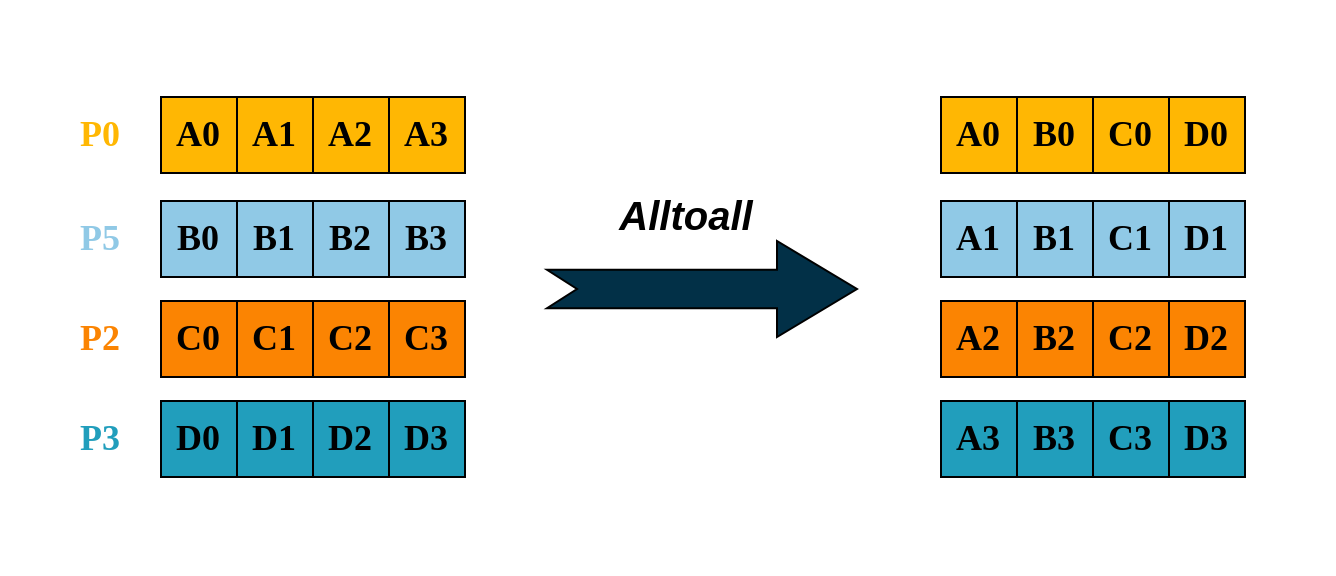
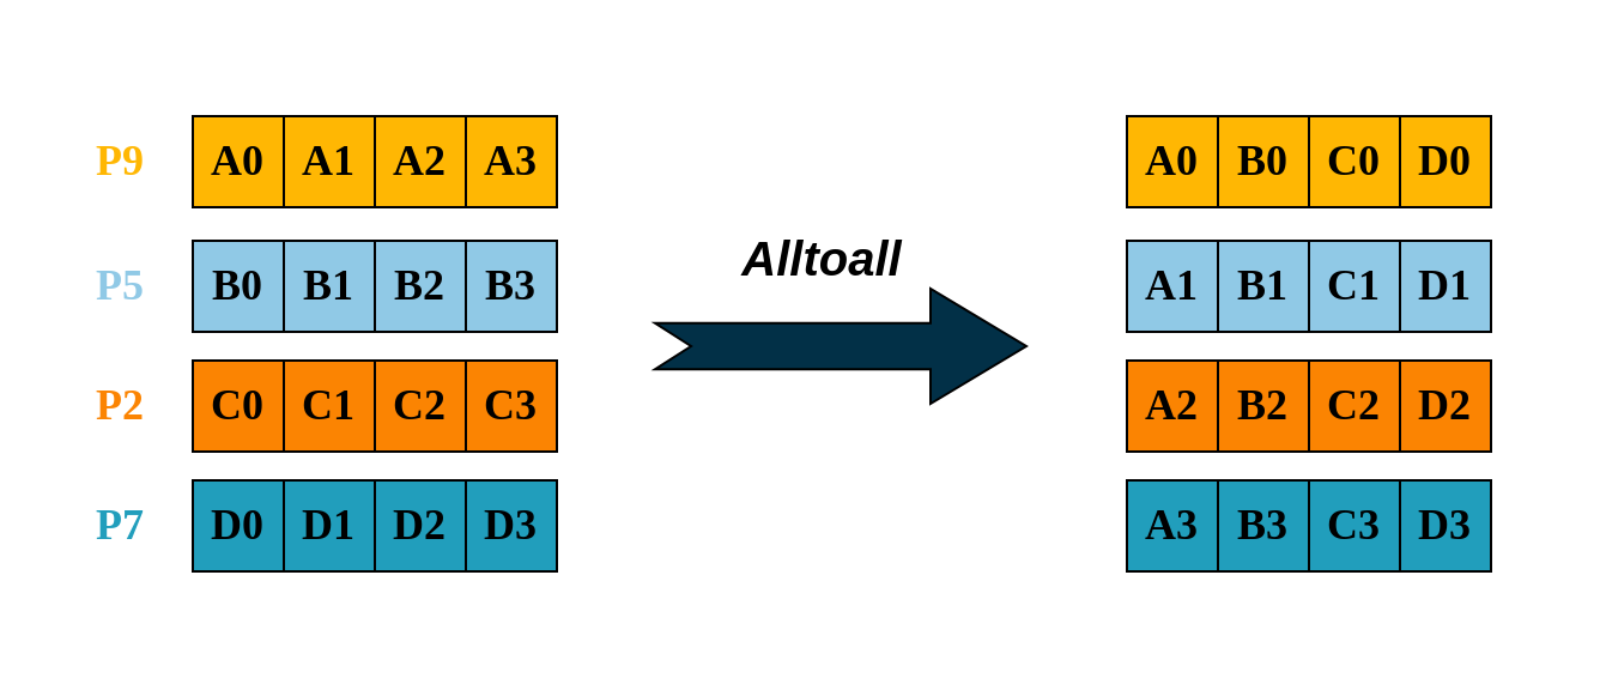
  <mxCell id="0" />
  <mxCell id="1" parent="0" />
  <mxCell id="2" value="" style="rounded=0;whiteSpace=wrap;html=1;strokeColor=none;fillColor=none;" vertex="1" parent="1"><mxGeometry x="24" y="20" width="622" height="246" as="geometry" /></mxCell>
- <mxCell id="3" value="&lt;font color=&quot;#ffb703&quot; style=&quot;font-size: 18px;&quot; face=&quot;Times New Roman&quot;&gt;&lt;b&gt;P0&lt;/b&gt;&lt;/font&gt;" style="text;html=1;strokeColor=none;fillColor=none;align=center;verticalAlign=middle;whiteSpace=wrap;rounded=0;" vertex="1" parent="1"><mxGeometry x="20" y="52" width="60" height="30" as="geometry" /></mxCell>
+ <mxCell id="3" value="&lt;font color=&quot;#ffb703&quot; style=&quot;font-size: 18px;&quot; face=&quot;Times New Roman&quot;&gt;&lt;b&gt;P9&lt;/b&gt;&lt;/font&gt;" style="text;html=1;strokeColor=none;fillColor=none;align=center;verticalAlign=middle;whiteSpace=wrap;rounded=0;" vertex="1" parent="1"><mxGeometry x="20" y="52" width="60" height="30" as="geometry" /></mxCell>
  <mxCell id="4" value="&lt;font color=&quot;#90c9e6&quot; style=&quot;font-size: 18px;&quot; face=&quot;Times New Roman&quot;&gt;&lt;b&gt;P5&lt;/b&gt;&lt;/font&gt;" style="text;html=1;strokeColor=none;fillColor=none;align=center;verticalAlign=middle;whiteSpace=wrap;rounded=0;" vertex="1" parent="1"><mxGeometry x="20" y="104" width="60" height="30" as="geometry" /></mxCell>
  <mxCell id="5" value="&lt;font color=&quot;#fb8402&quot; style=&quot;font-size: 18px;&quot; face=&quot;Times New Roman&quot;&gt;&lt;b&gt;P2&lt;/b&gt;&lt;/font&gt;" style="text;html=1;strokeColor=none;fillColor=none;align=center;verticalAlign=middle;whiteSpace=wrap;rounded=0;" vertex="1" parent="1"><mxGeometry x="20" y="154" width="60" height="30" as="geometry" /></mxCell>
- <mxCell id="6" value="&lt;font color=&quot;#219ebc&quot; style=&quot;font-size: 18px;&quot; face=&quot;Times New Roman&quot;&gt;&lt;b&gt;P3&lt;/b&gt;&lt;/font&gt;" style="text;html=1;strokeColor=none;fillColor=none;align=center;verticalAlign=middle;whiteSpace=wrap;rounded=0;" vertex="1" parent="1"><mxGeometry x="20" y="204" width="60" height="30" as="geometry" /></mxCell>
+ <mxCell id="6" value="&lt;font color=&quot;#219ebc&quot; style=&quot;font-size: 18px;&quot; face=&quot;Times New Roman&quot;&gt;&lt;b&gt;P7&lt;/b&gt;&lt;/font&gt;" style="text;html=1;strokeColor=none;fillColor=none;align=center;verticalAlign=middle;whiteSpace=wrap;rounded=0;" vertex="1" parent="1"><mxGeometry x="20" y="204" width="60" height="30" as="geometry" /></mxCell>
  <mxCell id="7" value="" style="html=1;shadow=0;dashed=0;align=center;verticalAlign=middle;shape=mxgraph.arrows2.arrow;dy=0.6;dx=40;notch=15;fillColor=#023047;" vertex="1" parent="1"><mxGeometry x="273" y="120" width="155" height="48" as="geometry" /></mxCell>
  <mxCell id="8" value="&lt;font style=&quot;font-size: 20px;&quot;&gt;&lt;b style=&quot;&quot;&gt;&lt;i style=&quot;&quot;&gt;Alltoall&lt;/i&gt;&lt;/b&gt;&lt;/font&gt;" style="text;html=1;strokeColor=none;fillColor=none;align=center;verticalAlign=middle;whiteSpace=wrap;rounded=0;" vertex="1" parent="1"><mxGeometry x="276" y="92" width="134" height="30" as="geometry" /></mxCell>
  <mxCell id="9" value="&lt;b style=&quot;border-color: var(--border-color); font-family: &amp;quot;Times New Roman&amp;quot;; font-size: 18px;&quot;&gt;A0&lt;/b&gt;" style="whiteSpace=wrap;html=1;aspect=fixed;fillColor=#FFB703;" vertex="1" parent="1"><mxGeometry x="470" y="48" width="38" height="38" as="geometry" /></mxCell>
  <mxCell id="10" value="&lt;b style=&quot;border-color: var(--border-color); font-family: &amp;quot;Times New Roman&amp;quot;; font-size: 18px;&quot;&gt;B0&lt;/b&gt;" style="whiteSpace=wrap;html=1;aspect=fixed;fillColor=#FFB703;" vertex="1" parent="1"><mxGeometry x="508" y="48" width="38" height="38" as="geometry" /></mxCell>
  <mxCell id="11" value="&lt;b style=&quot;border-color: var(--border-color); font-family: &amp;quot;Times New Roman&amp;quot;; font-size: 18px;&quot;&gt;C0&lt;/b&gt;" style="whiteSpace=wrap;html=1;aspect=fixed;fillColor=#FFB703;" vertex="1" parent="1"><mxGeometry x="546" y="48" width="38" height="38" as="geometry" /></mxCell>
  <mxCell id="12" value="&lt;b style=&quot;border-color: var(--border-color); font-family: &amp;quot;Times New Roman&amp;quot;; font-size: 18px;&quot;&gt;D0&lt;/b&gt;" style="whiteSpace=wrap;html=1;aspect=fixed;fillColor=#FFB703;" vertex="1" parent="1"><mxGeometry x="584" y="48" width="38" height="38" as="geometry" /></mxCell>
  <mxCell id="13" value="&lt;b style=&quot;border-color: var(--border-color); font-family: &amp;quot;Times New Roman&amp;quot;; font-size: 18px;&quot;&gt;A1&lt;/b&gt;" style="whiteSpace=wrap;html=1;aspect=fixed;fillColor=#90C9E6;" vertex="1" parent="1"><mxGeometry x="470" y="100" width="38" height="38" as="geometry" /></mxCell>
  <mxCell id="14" value="&lt;b style=&quot;border-color: var(--border-color); font-family: &amp;quot;Times New Roman&amp;quot;; font-size: 18px;&quot;&gt;B1&lt;/b&gt;" style="whiteSpace=wrap;html=1;aspect=fixed;fillColor=#90C9E6;" vertex="1" parent="1"><mxGeometry x="508" y="100" width="38" height="38" as="geometry" /></mxCell>
  <mxCell id="15" value="&lt;b style=&quot;border-color: var(--border-color); font-family: &amp;quot;Times New Roman&amp;quot;; font-size: 18px;&quot;&gt;C1&lt;/b&gt;" style="whiteSpace=wrap;html=1;aspect=fixed;fillColor=#90C9E6;" vertex="1" parent="1"><mxGeometry x="546" y="100" width="38" height="38" as="geometry" /></mxCell>
  <mxCell id="16" value="&lt;b style=&quot;border-color: var(--border-color); font-family: &amp;quot;Times New Roman&amp;quot;; font-size: 18px;&quot;&gt;D1&lt;/b&gt;" style="whiteSpace=wrap;html=1;aspect=fixed;fillColor=#90C9E6;" vertex="1" parent="1"><mxGeometry x="584" y="100" width="38" height="38" as="geometry" /></mxCell>
  <mxCell id="17" value="&lt;b style=&quot;border-color: var(--border-color); font-family: &amp;quot;Times New Roman&amp;quot;; font-size: 18px;&quot;&gt;A2&lt;/b&gt;" style="whiteSpace=wrap;html=1;aspect=fixed;fillColor=#FB8402;" vertex="1" parent="1"><mxGeometry x="470" y="150" width="38" height="38" as="geometry" /></mxCell>
  <mxCell id="18" value="&lt;b style=&quot;border-color: var(--border-color); font-family: &amp;quot;Times New Roman&amp;quot;; font-size: 18px;&quot;&gt;B2&lt;/b&gt;" style="whiteSpace=wrap;html=1;aspect=fixed;fillColor=#FB8402;" vertex="1" parent="1"><mxGeometry x="508" y="150" width="38" height="38" as="geometry" /></mxCell>
  <mxCell id="19" value="&lt;b style=&quot;border-color: var(--border-color); font-family: &amp;quot;Times New Roman&amp;quot;; font-size: 18px;&quot;&gt;C2&lt;/b&gt;" style="whiteSpace=wrap;html=1;aspect=fixed;fillColor=#FB8402;" vertex="1" parent="1"><mxGeometry x="546" y="150" width="38" height="38" as="geometry" /></mxCell>
  <mxCell id="20" value="&lt;b style=&quot;border-color: var(--border-color); font-family: &amp;quot;Times New Roman&amp;quot;; font-size: 18px;&quot;&gt;D2&lt;/b&gt;" style="whiteSpace=wrap;html=1;aspect=fixed;fillColor=#FB8402;" vertex="1" parent="1"><mxGeometry x="584" y="150" width="38" height="38" as="geometry" /></mxCell>
  <mxCell id="21" value="&lt;b style=&quot;border-color: var(--border-color); font-family: &amp;quot;Times New Roman&amp;quot;; font-size: 18px;&quot;&gt;A3&lt;/b&gt;" style="whiteSpace=wrap;html=1;aspect=fixed;fillColor=#219EBC;" vertex="1" parent="1"><mxGeometry x="470" y="200" width="38" height="38" as="geometry" /></mxCell>
  <mxCell id="22" value="&lt;b style=&quot;border-color: var(--border-color); font-family: &amp;quot;Times New Roman&amp;quot;; font-size: 18px;&quot;&gt;B3&lt;/b&gt;" style="whiteSpace=wrap;html=1;aspect=fixed;fillColor=#219EBC;" vertex="1" parent="1"><mxGeometry x="508" y="200" width="38" height="38" as="geometry" /></mxCell>
  <mxCell id="23" value="&lt;b style=&quot;border-color: var(--border-color); font-family: &amp;quot;Times New Roman&amp;quot;; font-size: 18px;&quot;&gt;C3&lt;/b&gt;" style="whiteSpace=wrap;html=1;aspect=fixed;fillColor=#219EBC;" vertex="1" parent="1"><mxGeometry x="546" y="200" width="38" height="38" as="geometry" /></mxCell>
  <mxCell id="24" value="&lt;b style=&quot;border-color: var(--border-color); font-family: &amp;quot;Times New Roman&amp;quot;; font-size: 18px;&quot;&gt;D3&lt;/b&gt;" style="whiteSpace=wrap;html=1;aspect=fixed;fillColor=#219EBC;" vertex="1" parent="1"><mxGeometry x="584" y="200" width="38" height="38" as="geometry" /></mxCell>
  <mxCell id="25" value="&lt;font style=&quot;font-size: 18px;&quot; face=&quot;Times New Roman&quot;&gt;&lt;b&gt;A0&lt;/b&gt;&lt;/font&gt;" style="whiteSpace=wrap;html=1;aspect=fixed;fillColor=#FFB703;" vertex="1" parent="1"><mxGeometry x="80" y="48" width="38" height="38" as="geometry" /></mxCell>
  <mxCell id="26" value="&lt;b style=&quot;border-color: var(--border-color); font-family: &amp;quot;Times New Roman&amp;quot;; font-size: 18px;&quot;&gt;A1&lt;/b&gt;" style="whiteSpace=wrap;html=1;aspect=fixed;fillColor=#FFB703;" vertex="1" parent="1"><mxGeometry x="118" y="48" width="38" height="38" as="geometry" /></mxCell>
  <mxCell id="27" value="&lt;b style=&quot;border-color: var(--border-color); font-family: &amp;quot;Times New Roman&amp;quot;; font-size: 18px;&quot;&gt;A2&lt;/b&gt;" style="whiteSpace=wrap;html=1;aspect=fixed;fillColor=#FFB703;" vertex="1" parent="1"><mxGeometry x="156" y="48" width="38" height="38" as="geometry" /></mxCell>
  <mxCell id="28" value="&lt;b style=&quot;border-color: var(--border-color); font-family: &amp;quot;Times New Roman&amp;quot;; font-size: 18px;&quot;&gt;A3&lt;/b&gt;" style="whiteSpace=wrap;html=1;aspect=fixed;fillColor=#FFB703;" vertex="1" parent="1"><mxGeometry x="194" y="48" width="38" height="38" as="geometry" /></mxCell>
  <mxCell id="29" value="&lt;b style=&quot;border-color: var(--border-color); font-family: &amp;quot;Times New Roman&amp;quot;; font-size: 18px;&quot;&gt;B0&lt;/b&gt;" style="whiteSpace=wrap;html=1;aspect=fixed;fillColor=#90C9E6;" vertex="1" parent="1"><mxGeometry x="80" y="100" width="38" height="38" as="geometry" /></mxCell>
  <mxCell id="30" value="&lt;b style=&quot;border-color: var(--border-color); font-family: &amp;quot;Times New Roman&amp;quot;; font-size: 18px;&quot;&gt;B1&lt;/b&gt;" style="whiteSpace=wrap;html=1;aspect=fixed;fillColor=#90C9E6;" vertex="1" parent="1"><mxGeometry x="118" y="100" width="38" height="38" as="geometry" /></mxCell>
  <mxCell id="31" value="&lt;b style=&quot;border-color: var(--border-color); font-family: &amp;quot;Times New Roman&amp;quot;; font-size: 18px;&quot;&gt;B2&lt;/b&gt;" style="whiteSpace=wrap;html=1;aspect=fixed;fillColor=#90C9E6;" vertex="1" parent="1"><mxGeometry x="156" y="100" width="38" height="38" as="geometry" /></mxCell>
  <mxCell id="32" value="&lt;b style=&quot;border-color: var(--border-color); font-family: &amp;quot;Times New Roman&amp;quot;; font-size: 18px;&quot;&gt;B3&lt;/b&gt;" style="whiteSpace=wrap;html=1;aspect=fixed;fillColor=#90C9E6;" vertex="1" parent="1"><mxGeometry x="194" y="100" width="38" height="38" as="geometry" /></mxCell>
  <mxCell id="33" value="&lt;b style=&quot;border-color: var(--border-color); font-family: &amp;quot;Times New Roman&amp;quot;; font-size: 18px;&quot;&gt;C0&lt;/b&gt;" style="whiteSpace=wrap;html=1;aspect=fixed;fillColor=#FB8402;" vertex="1" parent="1"><mxGeometry x="80" y="150" width="38" height="38" as="geometry" /></mxCell>
  <mxCell id="34" value="&lt;b style=&quot;border-color: var(--border-color); font-family: &amp;quot;Times New Roman&amp;quot;; font-size: 18px;&quot;&gt;C1&lt;/b&gt;" style="whiteSpace=wrap;html=1;aspect=fixed;fillColor=#FB8402;" vertex="1" parent="1"><mxGeometry x="118" y="150" width="38" height="38" as="geometry" /></mxCell>
  <mxCell id="35" value="&lt;b style=&quot;border-color: var(--border-color); font-family: &amp;quot;Times New Roman&amp;quot;; font-size: 18px;&quot;&gt;C2&lt;/b&gt;" style="whiteSpace=wrap;html=1;aspect=fixed;fillColor=#FB8402;" vertex="1" parent="1"><mxGeometry x="156" y="150" width="38" height="38" as="geometry" /></mxCell>
  <mxCell id="36" value="&lt;b style=&quot;border-color: var(--border-color); font-family: &amp;quot;Times New Roman&amp;quot;; font-size: 18px;&quot;&gt;C3&lt;/b&gt;" style="whiteSpace=wrap;html=1;aspect=fixed;fillColor=#FB8402;" vertex="1" parent="1"><mxGeometry x="194" y="150" width="38" height="38" as="geometry" /></mxCell>
  <mxCell id="37" value="&lt;b style=&quot;border-color: var(--border-color); font-family: &amp;quot;Times New Roman&amp;quot;; font-size: 18px;&quot;&gt;D0&lt;/b&gt;" style="whiteSpace=wrap;html=1;aspect=fixed;fillColor=#219EBC;" vertex="1" parent="1"><mxGeometry x="80" y="200" width="38" height="38" as="geometry" /></mxCell>
  <mxCell id="38" value="&lt;b style=&quot;border-color: var(--border-color); font-family: &amp;quot;Times New Roman&amp;quot;; font-size: 18px;&quot;&gt;D1&lt;/b&gt;" style="whiteSpace=wrap;html=1;aspect=fixed;fillColor=#219EBC;" vertex="1" parent="1"><mxGeometry x="118" y="200" width="38" height="38" as="geometry" /></mxCell>
  <mxCell id="39" value="&lt;b style=&quot;border-color: var(--border-color); font-family: &amp;quot;Times New Roman&amp;quot;; font-size: 18px;&quot;&gt;D2&lt;/b&gt;" style="whiteSpace=wrap;html=1;aspect=fixed;fillColor=#219EBC;" vertex="1" parent="1"><mxGeometry x="156" y="200" width="38" height="38" as="geometry" /></mxCell>
  <mxCell id="40" value="&lt;b style=&quot;border-color: var(--border-color); font-family: &amp;quot;Times New Roman&amp;quot;; font-size: 18px;&quot;&gt;D3&lt;/b&gt;" style="whiteSpace=wrap;html=1;aspect=fixed;fillColor=#219EBC;" vertex="1" parent="1"><mxGeometry x="194" y="200" width="38" height="38" as="geometry" /></mxCell>
